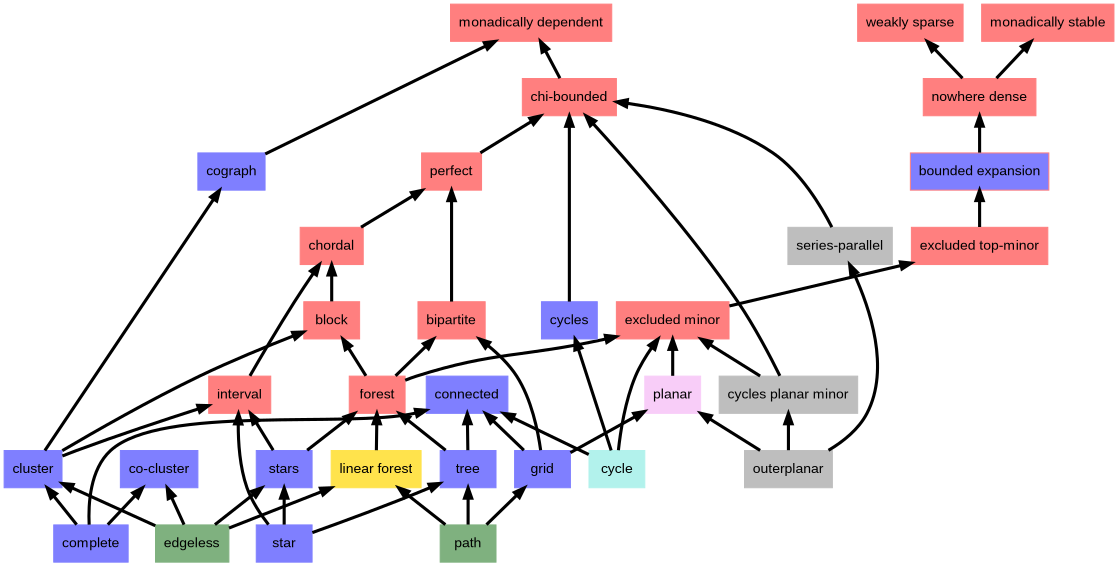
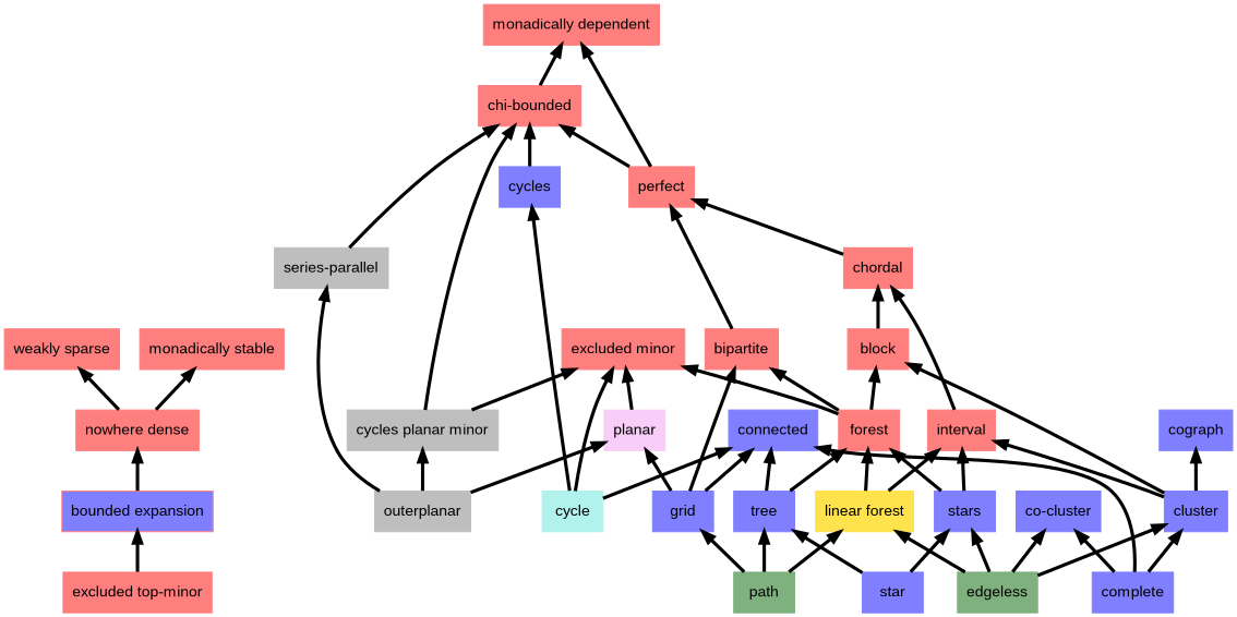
  digraph {
    fontname="Liberation Sans"
    rankdir=BT
    node [color="#ff7f7f" fontname="Liberation Sans" shape=box style=filled]
    edge [decorate=true fontname="Liberation Sans" lblstyle="above, sloped" penwidth=3.0 weight=100]
    n1 [label="excluded top-minor"]
    n2 [fillcolor="#7f7fff" label="bounded expansion"]
    n3 [label="nowhere dense"]
    n4 [color="#bebebe" label=outerplanar]
    n5 [color="#bebebe" label="series-parallel"]
    n6 [color="#f8cdf8" label=planar]
    n7 [color="#bebebe" label="cycles planar minor"]
    n8 [label="chi-bounded"]
    n9 [label="excluded minor"]
    n10 [color="#ffe34c" label="linear forest"]
    n11 [label=interval]
    n12 [label=forest]
    n13 [label=chordal]
    n14 [label=bipartite]
    n15 [label=block]
    n16 [label="weakly sparse"]
    n17 [label="monadically stable"]
    n18 [color="#b2f2ec" label=cycle]
    n19 [color="#7f7fff" label=connected]
    n20 [color="#7f7fff" label=cycles]
    n21 [label=perfect]
    n22 [label="monadically dependent"]
    n23 [color="#7f7fff" label=stars]
    n24 [color="#7fb17f" label=path]
    n25 [color="#7f7fff" label=grid]
    n26 [color="#7f7fff" label=tree]
    n27 [color="#7f7fff" label=complete]
    n28 [color="#7f7fff" label="co-cluster"]
    n29 [color="#7f7fff" label=cluster]
    n30 [color="#7f7fff" label=cograph]
    n31 [color="#7fb17f" label=edgeless]
    n32 [color="#7f7fff" label=star]
    n1 -> n2
    n2 -> n3
    n3 -> n16
    n3 -> n17
    n4 -> n5
    n4 -> n6
    n4 -> n7
    n5 -> n8
    n6 -> n9
    n7 -> n8
    n7 -> n9
    n8 -> n22
-   n9 -> n1
-   n32 -> n11
+   n10 -> n11
    n10 -> n12
    n11 -> n13
    n12 -> n9
    n12 -> n14
    n12 -> n15
    n13 -> n21
    n14 -> n21
    n15 -> n13
    n18 -> n9
    n18 -> n19
    n18 -> n20
    n20 -> n8
    n21 -> n8
    n23 -> n11
    n23 -> n12
    n24 -> n10
    n24 -> n25
    n24 -> n26
    n25 -> n6
    n25 -> n14
    n25 -> n19
    n26 -> n12
    n26 -> n19
    n27 -> n19
    n27 -> n28
    n27 -> n29
    n29 -> n11
    n29 -> n15
    n29 -> n30
-   n30 -> n22
+   n21 -> n22
    n31 -> n10
    n31 -> n23
    n31 -> n28
    n31 -> n29
    n32 -> n23
    n32 -> n26
  }
